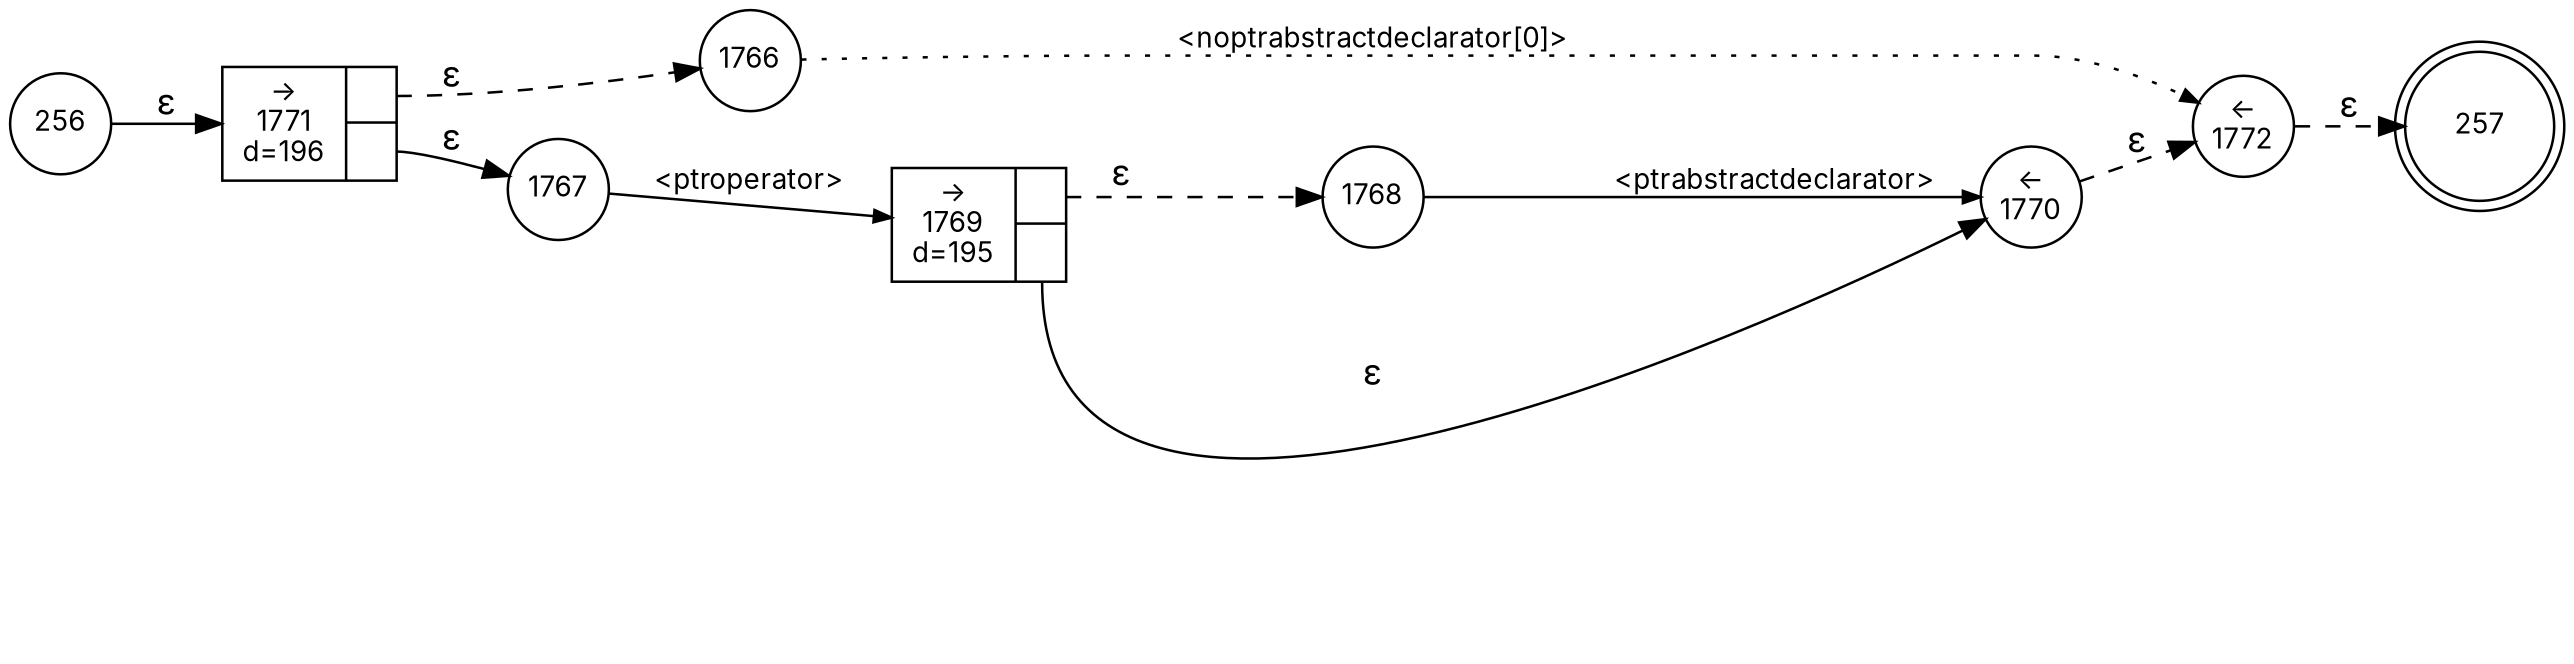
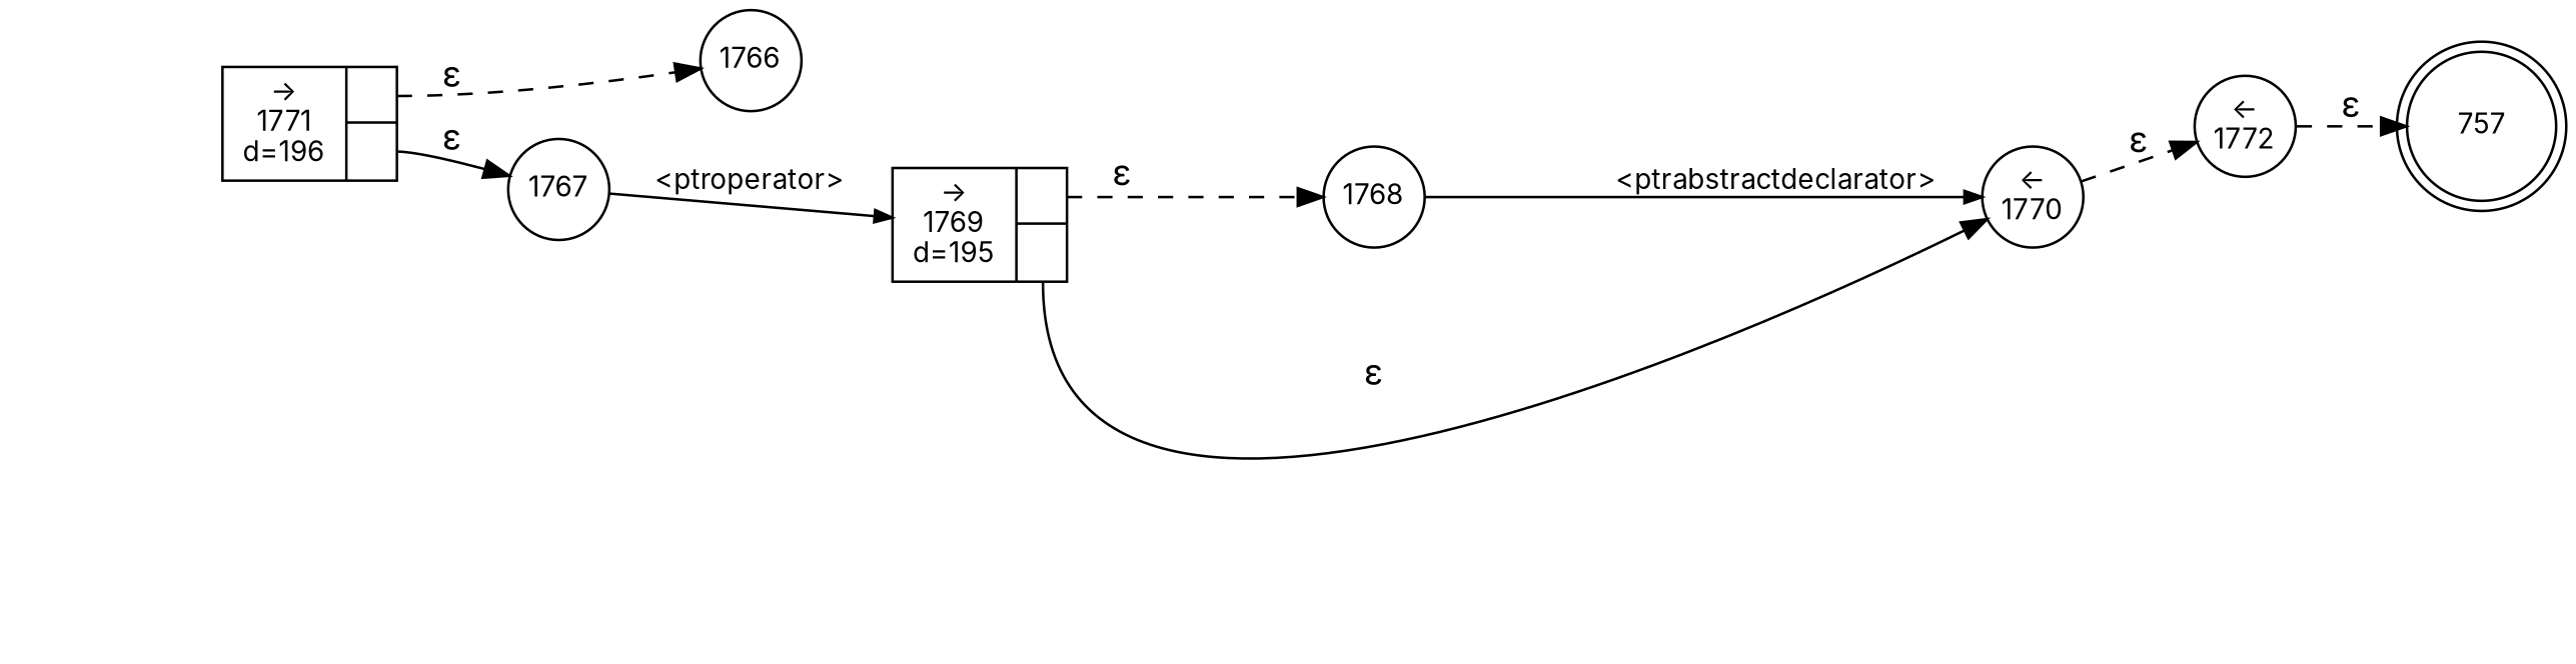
  digraph {
    fontname=Inter
    rankdir=LR
    node [fixedsize=true fontname=Inter fontsize=11 shape=circle peripheries=1]
    edge [fontname=Inter style=solid]
-   n1 [label=257 shape=doublecircle width=.6 peripheries=""]
-   n2 [label=256 width=.55]
+   n1 [label=757 shape=doublecircle width=.6 peripheries=""]
    n3 [fixedsize=false label="{&rarr;\n1771\nd=196|{<p0>|<p1>}}" shape=record]
    n4 [label=1766 width=.55]
    n5 [label=1767 width=.55]
    n6 [label="&larr;\n1772" width=.55]
    n7 [fixedsize=false label="{&rarr;\n1769\nd=195|{<p0>|<p1>}}" shape=record]
    n8 [label=1768 width=.55]
    n9 [label="&larr;\n1770" width=.55]
-   n2 -> n3 [label="&epsilon;"]
    n3 -> n4 [label="&epsilon;" style=dashed tailport=p0]
    n3 -> n5 [label="&epsilon;" tailport=p1]
-   n4 -> n6 [arrowhead=normal arrowsize=.7 fontsize=11 label="<noptrabstractdeclarator[0]>" style=dotted]
    n5 -> n7 [arrowhead=normal arrowsize=.7 fontsize=11 label="<ptroperator>"]
    n6 -> n1 [label="&epsilon;" style=dashed]
    n7 -> n8 [label="&epsilon;" style=dashed tailport=p0]
    n7 -> n9 [label="&epsilon;" tailport=p1]
    n8 -> n9 [arrowhead=normal arrowsize=.7 fontsize=11 label="<ptrabstractdeclarator>"]
    n9 -> n6 [label="&epsilon;" style=dashed]
  }
